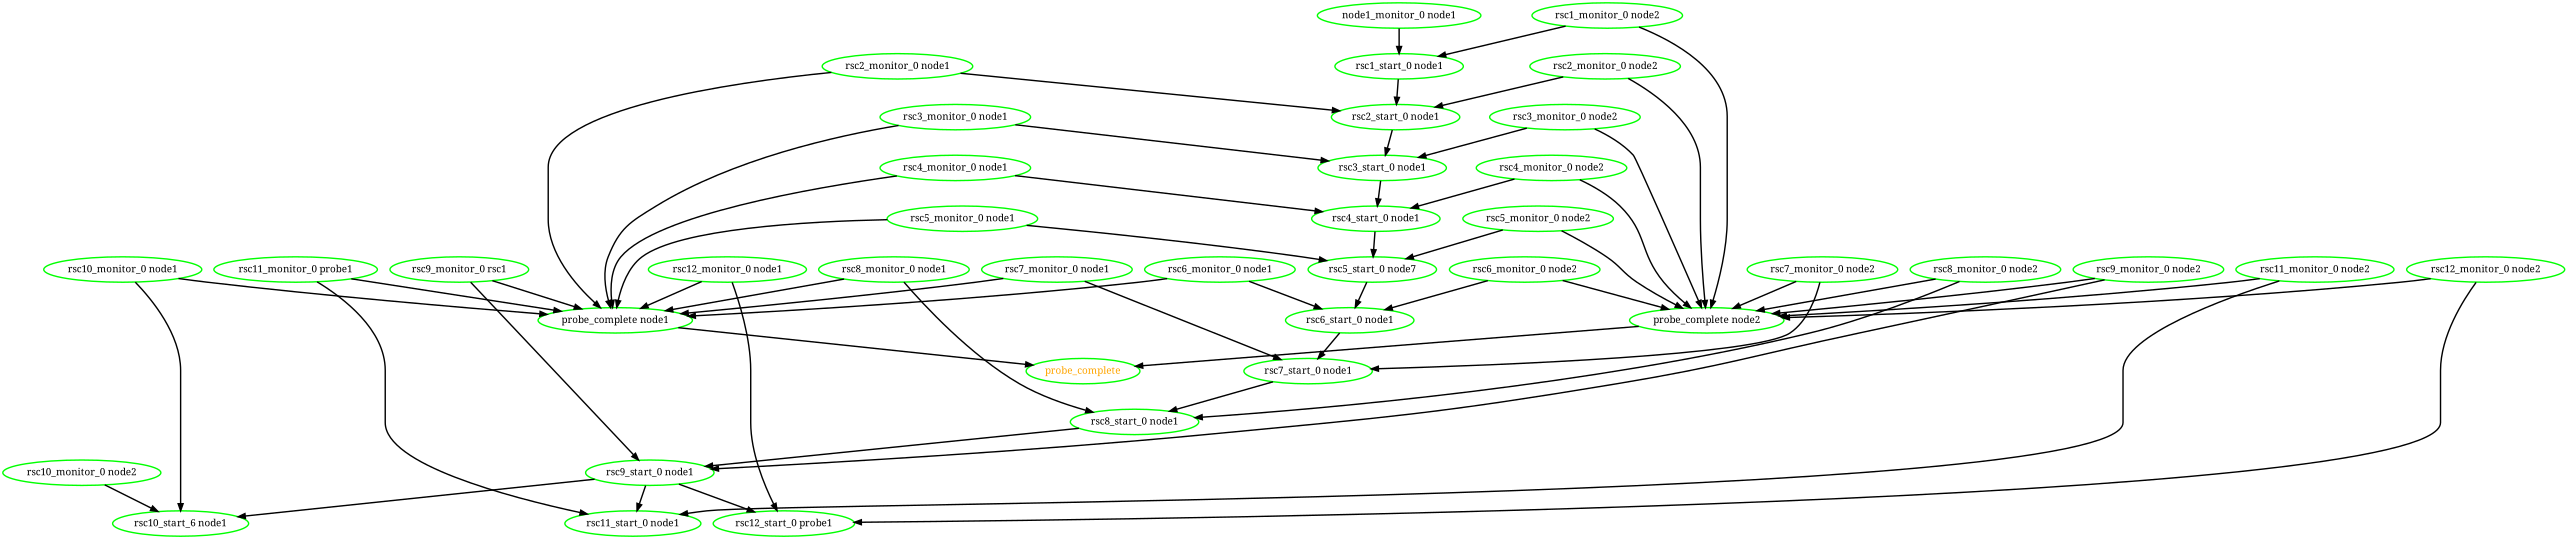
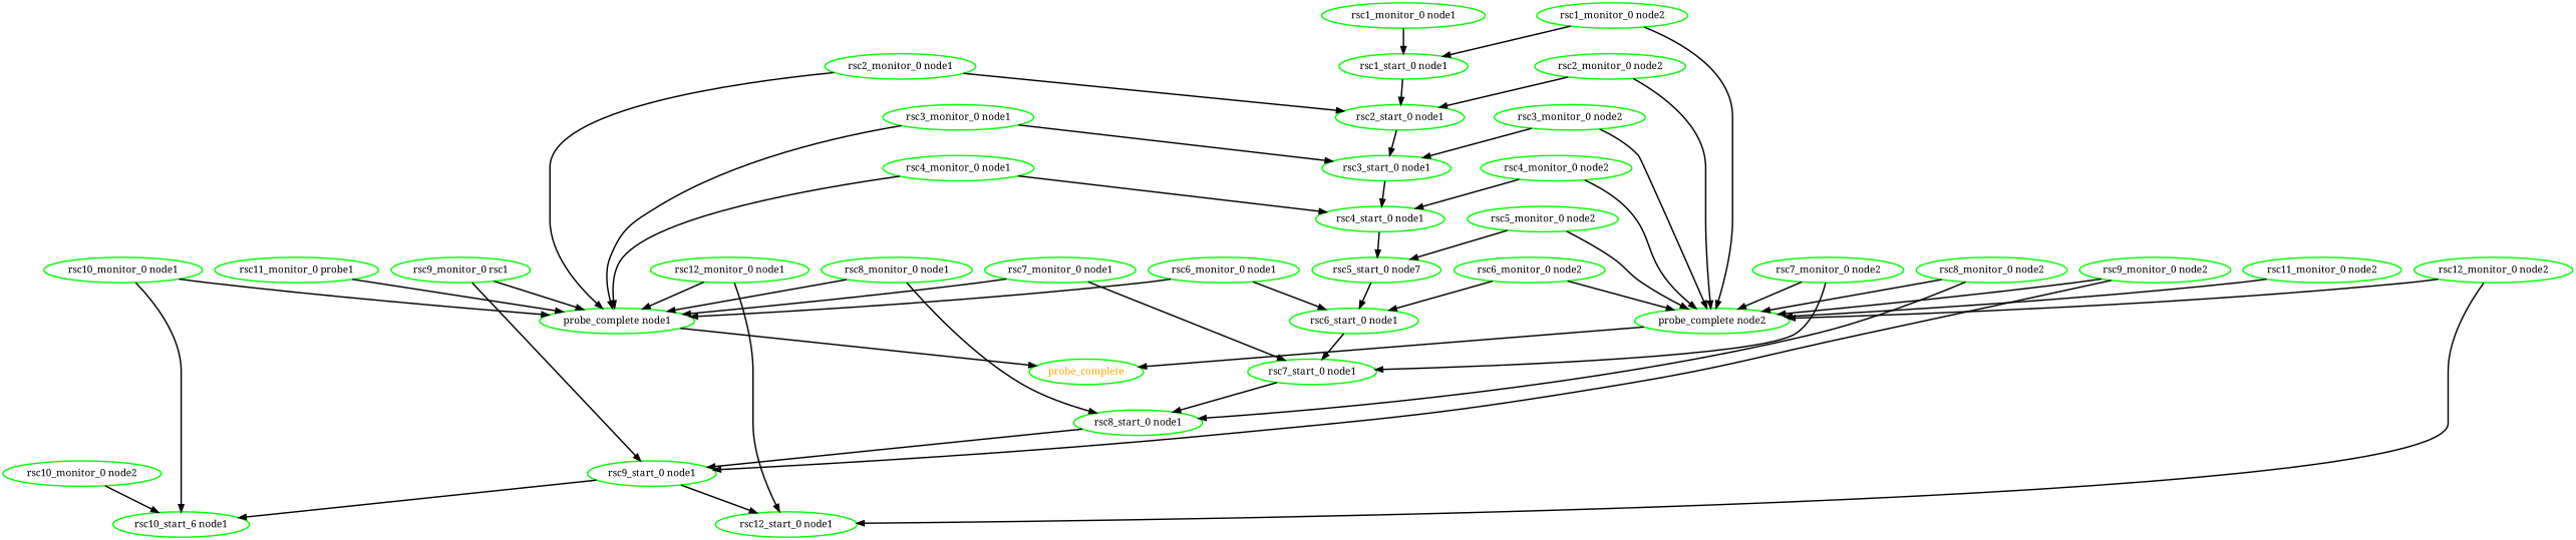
  digraph {
    fontname="Noto Serif"
    node [color=green fontcolor=black fontname="Noto Serif" style=bold]
    edge [fontname="Noto Serif" style=bold]
    probe_complete [fontcolor=orange]
    "probe_complete node1"
    "probe_complete node2"
    "rsc10_monitor_0 node1"
    n5 [label="rsc10_start_6 node1"]
    "rsc10_monitor_0 node2"
    n7 [label="rsc11_monitor_0 probe1"]
-   "rsc11_start_0 node1"
    "rsc11_monitor_0 node2"
    "rsc12_monitor_0 node1"
-   "rsc12_start_0 node1" [label="rsc12_start_0 probe1"]
+   "rsc12_start_0 node1"
    "rsc12_monitor_0 node2"
-   "rsc1_monitor_0 node1" [label="node1_monitor_0 node1"]
+   "rsc1_monitor_0 node1"
    "rsc1_start_0 node1"
    "rsc2_start_0 node1"
    "rsc3_start_0 node1"
    "rsc1_monitor_0 node2"
    "rsc4_start_0 node1"
    "rsc2_monitor_0 node1"
    "rsc2_monitor_0 node2"
    n21 [label="rsc5_start_0 node7"]
    "rsc3_monitor_0 node1"
    "rsc3_monitor_0 node2"
    "rsc6_start_0 node1"
    "rsc4_monitor_0 node1"
    "rsc4_monitor_0 node2"
    "rsc7_start_0 node1"
-   "rsc5_monitor_0 node1"
    "rsc5_monitor_0 node2"
    "rsc8_start_0 node1"
    "rsc6_monitor_0 node1"
    "rsc6_monitor_0 node2"
    "rsc9_start_0 node1"
    "rsc7_monitor_0 node1"
    "rsc7_monitor_0 node2"
    "rsc8_monitor_0 node1"
    "rsc8_monitor_0 node2"
    n38 [label="rsc9_monitor_0 rsc1"]
    "rsc9_monitor_0 node2"
    "probe_complete node1" -> probe_complete
    "probe_complete node2" -> probe_complete
    "rsc10_monitor_0 node1" -> "probe_complete node1"
    "rsc10_monitor_0 node1" -> n5
    "rsc10_monitor_0 node2" -> n5
    n7 -> "probe_complete node1"
-   n7 -> "rsc11_start_0 node1"
    "rsc11_monitor_0 node2" -> "probe_complete node2"
-   "rsc11_monitor_0 node2" -> "rsc11_start_0 node1"
    "rsc12_monitor_0 node1" -> "probe_complete node1"
    "rsc12_monitor_0 node1" -> "rsc12_start_0 node1"
    "rsc12_monitor_0 node2" -> "probe_complete node2"
    "rsc12_monitor_0 node2" -> "rsc12_start_0 node1"
    "rsc1_monitor_0 node1" -> "rsc1_start_0 node1"
    "rsc1_start_0 node1" -> "rsc2_start_0 node1"
    "rsc2_start_0 node1" -> "rsc3_start_0 node1"
    "rsc3_start_0 node1" -> "rsc4_start_0 node1"
    "rsc1_monitor_0 node2" -> "probe_complete node2"
    "rsc1_monitor_0 node2" -> "rsc1_start_0 node1"
    "rsc4_start_0 node1" -> n21
    "rsc2_monitor_0 node1" -> "probe_complete node1"
    "rsc2_monitor_0 node1" -> "rsc2_start_0 node1"
    "rsc2_monitor_0 node2" -> "probe_complete node2"
    "rsc2_monitor_0 node2" -> "rsc2_start_0 node1"
    n21 -> "rsc6_start_0 node1"
    "rsc3_monitor_0 node1" -> "probe_complete node1"
    "rsc3_monitor_0 node1" -> "rsc3_start_0 node1"
    "rsc3_monitor_0 node2" -> "probe_complete node2"
    "rsc3_monitor_0 node2" -> "rsc3_start_0 node1"
    "rsc6_start_0 node1" -> "rsc7_start_0 node1"
    "rsc4_monitor_0 node1" -> "probe_complete node1"
    "rsc4_monitor_0 node1" -> "rsc4_start_0 node1"
    "rsc4_monitor_0 node2" -> "probe_complete node2"
    "rsc4_monitor_0 node2" -> "rsc4_start_0 node1"
    "rsc7_start_0 node1" -> "rsc8_start_0 node1"
-   "rsc5_monitor_0 node1" -> "probe_complete node1"
-   "rsc5_monitor_0 node1" -> n21
    "rsc5_monitor_0 node2" -> "probe_complete node2"
    "rsc5_monitor_0 node2" -> n21
    "rsc8_start_0 node1" -> "rsc9_start_0 node1"
    "rsc6_monitor_0 node1" -> "probe_complete node1"
    "rsc6_monitor_0 node1" -> "rsc6_start_0 node1"
    "rsc6_monitor_0 node2" -> "probe_complete node2"
    "rsc6_monitor_0 node2" -> "rsc6_start_0 node1"
    "rsc9_start_0 node1" -> n5
-   "rsc9_start_0 node1" -> "rsc11_start_0 node1"
    "rsc9_start_0 node1" -> "rsc12_start_0 node1"
    "rsc7_monitor_0 node1" -> "probe_complete node1"
    "rsc7_monitor_0 node1" -> "rsc7_start_0 node1"
    "rsc7_monitor_0 node2" -> "probe_complete node2"
    "rsc7_monitor_0 node2" -> "rsc7_start_0 node1"
    "rsc8_monitor_0 node1" -> "probe_complete node1"
    "rsc8_monitor_0 node1" -> "rsc8_start_0 node1"
    "rsc8_monitor_0 node2" -> "probe_complete node2"
    "rsc8_monitor_0 node2" -> "rsc8_start_0 node1"
    n38 -> "probe_complete node1"
    n38 -> "rsc9_start_0 node1"
    "rsc9_monitor_0 node2" -> "probe_complete node2"
    "rsc9_monitor_0 node2" -> "rsc9_start_0 node1"
  }
